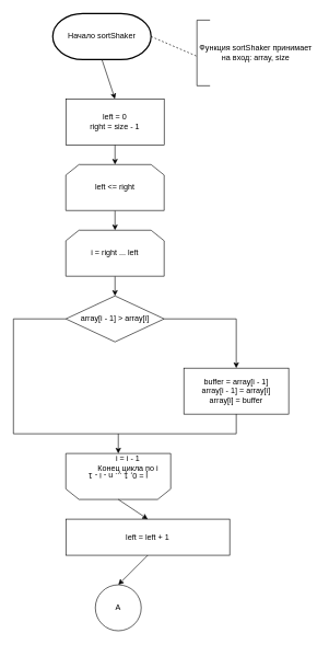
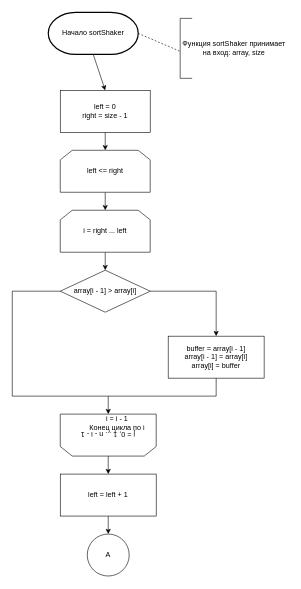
  <mxCell id="0" />
  <mxCell id="1" parent="0" />
  <mxCell id="2" value="Начало sortShaker" style="strokeWidth=2;html=1;shape=mxgraph.flowchart.terminator;whiteSpace=wrap;" parent="1" vertex="1"><mxGeometry x="80" y="20" width="150" height="70" as="geometry" /></mxCell>
  <mxCell id="3" value="" style="endArrow=none;dashed=1;html=1;exitX=1;exitY=0.5;exitDx=0;exitDy=0;exitPerimeter=0;" parent="1" source="2" edge="1"><mxGeometry width="50" height="50" relative="1" as="geometry"><mxPoint x="410" y="160" as="sourcePoint" /><mxPoint x="300" y="85" as="targetPoint" /></mxGeometry></mxCell>
  <mxCell id="4" value="" style="endArrow=none;html=1;" parent="1" edge="1"><mxGeometry width="50" height="50" relative="1" as="geometry"><mxPoint x="300" y="130" as="sourcePoint" /><mxPoint x="300" y="30" as="targetPoint" /></mxGeometry></mxCell>
  <mxCell id="5" value="" style="endArrow=none;html=1;" parent="1" edge="1"><mxGeometry width="50" height="50" relative="1" as="geometry"><mxPoint x="300" y="30" as="sourcePoint" /><mxPoint x="320" y="30" as="targetPoint" /></mxGeometry></mxCell>
  <mxCell id="6" value="" style="endArrow=none;html=1;" parent="1" edge="1"><mxGeometry width="50" height="50" relative="1" as="geometry"><mxPoint x="300" y="130" as="sourcePoint" /><mxPoint x="320" y="130" as="targetPoint" /></mxGeometry></mxCell>
  <mxCell id="7" value="Функция sortShaker&amp;nbsp;принимает на вход: array, size" style="text;html=1;strokeColor=none;fillColor=none;align=center;verticalAlign=middle;whiteSpace=wrap;rounded=0;" parent="1" vertex="1"><mxGeometry x="300" y="30" width="180" height="100" as="geometry" /></mxCell>
  <mxCell id="8" value="" style="endArrow=classic;html=1;strokeColor=#000000;exitX=0.5;exitY=1;exitDx=0;exitDy=0;exitPerimeter=0;entryX=0.5;entryY=0;entryDx=0;entryDy=0;" parent="1" source="2" edge="1"><mxGeometry width="50" height="50" relative="1" as="geometry"><mxPoint x="120" y="410" as="sourcePoint" /><mxPoint x="175" y="150" as="targetPoint" /></mxGeometry></mxCell>
  <mxCell id="9" value="" style="endArrow=classic;html=1;strokeColor=#000000;exitX=0.5;exitY=1;exitDx=0;exitDy=0;entryX=0.5;entryY=0;entryDx=0;entryDy=0;" parent="1" edge="1"><mxGeometry width="50" height="50" relative="1" as="geometry"><mxPoint x="175" y="220" as="sourcePoint" /><mxPoint x="175" y="250" as="targetPoint" /></mxGeometry></mxCell>
  <mxCell id="10" value="" style="endArrow=classic;html=1;strokeColor=#000000;exitX=0.5;exitY=1;exitDx=0;exitDy=0;entryX=0.5;entryY=0;entryDx=0;entryDy=0;" parent="1" edge="1"><mxGeometry width="50" height="50" relative="1" as="geometry"><mxPoint x="175" y="320" as="sourcePoint" /><mxPoint x="175" y="350" as="targetPoint" /></mxGeometry></mxCell>
  <mxCell id="11" value="" style="endArrow=classic;html=1;strokeColor=#000000;exitX=0.5;exitY=1;exitDx=0;exitDy=0;entryX=0.5;entryY=0;entryDx=0;entryDy=0;" parent="1" edge="1"><mxGeometry width="50" height="50" relative="1" as="geometry"><mxPoint x="175" y="420" as="sourcePoint" /><mxPoint x="175" y="450" as="targetPoint" /></mxGeometry></mxCell>
  <mxCell id="12" value="left = 0&lt;br&gt;right = size - 1" style="rounded=0;whiteSpace=wrap;html=1;shadow=0;sketch=0;strokeColor=#000000;" parent="1" vertex="1"><mxGeometry x="100" y="150" width="150" height="70" as="geometry" /></mxCell>
  <mxCell id="13" value="left &amp;lt;= right" style="shape=loopLimit;whiteSpace=wrap;html=1;shadow=0;sketch=0;strokeColor=#000000;" parent="1" vertex="1"><mxGeometry x="100" y="250" width="150" height="70" as="geometry" /></mxCell>
  <mxCell id="14" value="i = right ... left" style="shape=loopLimit;whiteSpace=wrap;html=1;shadow=0;sketch=0;strokeColor=#000000;" parent="1" vertex="1"><mxGeometry x="100" y="350" width="150" height="70" as="geometry" /></mxCell>
  <mxCell id="15" value="array[i - 1] &amp;gt; array[i]" style="rhombus;whiteSpace=wrap;html=1;shadow=0;sketch=0;strokeColor=#000000;fillColor=#ffffff;" parent="1" vertex="1"><mxGeometry x="100" y="450" width="150" height="70" as="geometry" /></mxCell>
  <mxCell id="16" value="" style="endArrow=classic;html=1;strokeColor=#000000;exitX=1;exitY=0.5;exitDx=0;exitDy=0;rounded=0;" parent="1" source="15" edge="1"><mxGeometry width="50" height="50" relative="1" as="geometry"><mxPoint x="280" y="570" as="sourcePoint" /><mxPoint x="360" y="560" as="targetPoint" /><Array as="points"><mxPoint x="360" y="485" /></Array></mxGeometry></mxCell>
  <mxCell id="17" value="buffer = array[i - 1]&lt;br&gt;array[i - 1] = array[i]&lt;br&gt;array[i] = buffer" style="rounded=0;whiteSpace=wrap;html=1;shadow=0;sketch=0;strokeColor=#000000;" parent="1" vertex="1"><mxGeometry x="280" y="560" width="160" height="70" as="geometry" /></mxCell>
  <mxCell id="18" value="" style="endArrow=none;html=1;strokeColor=#000000;entryX=0;entryY=0.5;entryDx=0;entryDy=0;rounded=0;" parent="1" target="15" edge="1"><mxGeometry width="50" height="50" relative="1" as="geometry"><mxPoint x="20" y="660" as="sourcePoint" /><mxPoint x="100" y="580" as="targetPoint" /><Array as="points"><mxPoint x="20" y="485" /></Array></mxGeometry></mxCell>
  <mxCell id="19" value="" style="endArrow=none;html=1;strokeColor=#000000;entryX=0.5;entryY=1;entryDx=0;entryDy=0;rounded=0;" parent="1" target="17" edge="1"><mxGeometry width="50" height="50" relative="1" as="geometry"><mxPoint x="20" y="660" as="sourcePoint" /><mxPoint x="410" y="690" as="targetPoint" /><Array as="points"><mxPoint x="360" y="660" /></Array></mxGeometry></mxCell>
  <mxCell id="20" value="" style="endArrow=classic;html=1;strokeColor=#000000;" parent="1" edge="1"><mxGeometry width="50" height="50" relative="1" as="geometry"><mxPoint x="180" y="660" as="sourcePoint" /><mxPoint x="180" y="690" as="targetPoint" /></mxGeometry></mxCell>
  <mxCell id="21" value="j = 0, 1 ... n - i - 1" style="shape=loopLimit;whiteSpace=wrap;html=1;shadow=0;sketch=0;strokeColor=#000000;rotation=-180;size=20;" parent="1" vertex="1"><mxGeometry x="100" y="690" width="160" height="70" as="geometry" /></mxCell>
  <mxCell id="22" value="i = i - 1&lt;br&gt;Конец цикла по i" style="text;html=1;align=center;verticalAlign=middle;whiteSpace=wrap;rounded=0;shadow=0;sketch=0;fillColor=#ffffff;" parent="1" vertex="1"><mxGeometry x="135" y="695" width="120" height="20" as="geometry" /></mxCell>
- <mxCell id="23" value="left = left + 1" style="rounded=0;whiteSpace=wrap;html=1;shadow=0;sketch=0;strokeColor=#000000;" parent="1" vertex="1"><mxGeometry x="100" y="790" width="250" height="55" as="geometry" /></mxCell>
+ <mxCell id="23" value="left = left + 1" style="rounded=0;whiteSpace=wrap;html=1;shadow=0;sketch=0;strokeColor=#000000;" parent="1" vertex="1"><mxGeometry x="100" y="790" width="160" height="70" as="geometry" /></mxCell>
  <mxCell id="24" value="" style="endArrow=classic;html=1;strokeColor=#000000;exitX=0.5;exitY=0;exitDx=0;exitDy=0;entryX=0.5;entryY=0;entryDx=0;entryDy=0;" parent="1" source="21" target="23" edge="1"><mxGeometry width="50" height="50" relative="1" as="geometry"><mxPoint x="310" y="930" as="sourcePoint" /><mxPoint x="360" y="880" as="targetPoint" /></mxGeometry></mxCell>
  <mxCell id="25" value="" style="endArrow=classic;html=1;strokeColor=#000000;exitX=0.5;exitY=1;exitDx=0;exitDy=0;entryX=0.5;entryY=0;entryDx=0;entryDy=0;" parent="1" source="23" edge="1"><mxGeometry width="50" height="50" relative="1" as="geometry"><mxPoint x="340" y="1000" as="sourcePoint" /><mxPoint x="180" y="890" as="targetPoint" /></mxGeometry></mxCell>
  <mxCell id="26" value="A" style="ellipse;whiteSpace=wrap;html=1;aspect=fixed;" vertex="1" parent="1"><mxGeometry x="145" y="890" width="70" height="70" as="geometry" /></mxCell>
